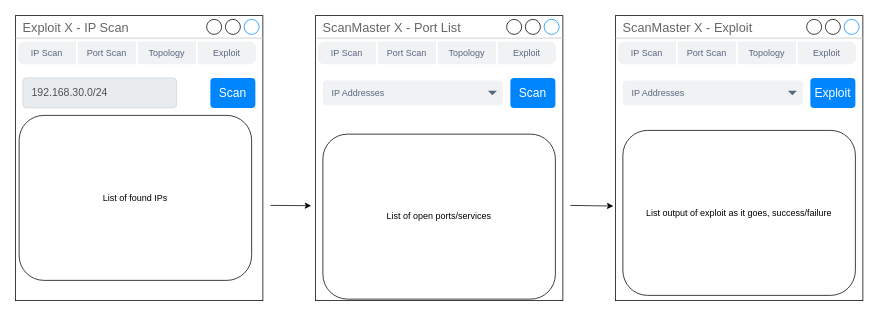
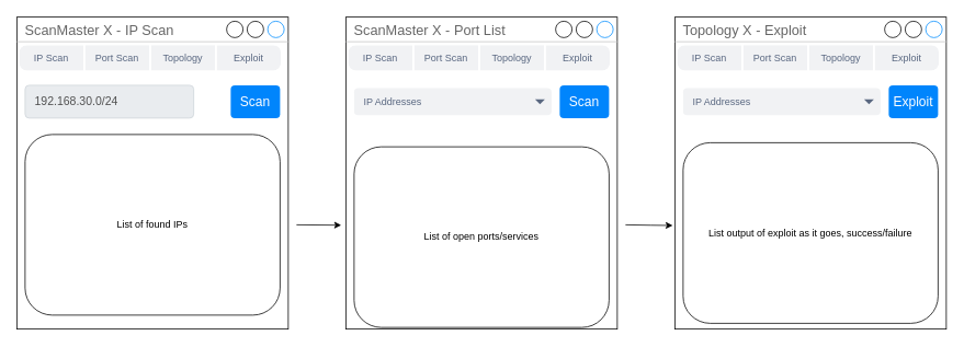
  <mxCell id="0" />
  <mxCell id="1" parent="0" />
- <mxCell id="2" value="Exploit X - IP Scan" style="strokeWidth=1;shadow=0;dashed=0;align=center;html=1;shape=mxgraph.mockup.containers.window;align=left;verticalAlign=top;spacingLeft=8;strokeColor2=#008cff;strokeColor3=#c4c4c4;fontColor=#666666;mainText=;fontSize=17;labelBackgroundColor=none;whiteSpace=wrap;" parent="1" vertex="1"><mxGeometry x="20" y="20" width="330" height="380" as="geometry" /></mxCell>
+ <mxCell id="2" value="ScanMaster X - IP Scan" style="strokeWidth=1;shadow=0;dashed=0;align=center;html=1;shape=mxgraph.mockup.containers.window;align=left;verticalAlign=top;spacingLeft=8;strokeColor2=#008cff;strokeColor3=#c4c4c4;fontColor=#666666;mainText=;fontSize=17;labelBackgroundColor=none;whiteSpace=wrap;" parent="1" vertex="1"><mxGeometry x="20" y="20" width="330" height="380" as="geometry" /></mxCell>
  <mxCell id="3" value="192.168.30.0/24" style="html=1;shadow=0;dashed=0;shape=mxgraph.bootstrap.rrect;rSize=5;strokeColor=#CED4DA;strokeWidth=1;fillColor=#E9ECEF;fontColor=#505050;whiteSpace=wrap;align=left;verticalAlign=middle;spacingLeft=10;fontSize=14;" parent="1" vertex="1"><mxGeometry x="30" y="103" width="205" height="40" as="geometry" /></mxCell>
  <mxCell id="4" value="" style="strokeWidth=1;shadow=0;dashed=0;align=center;html=1;shape=mxgraph.mockup.rrect;rSize=10;fillColor=#F1F2F4;strokeColor=#ffffff;strokeWidth=2" parent="1" vertex="1"><mxGeometry x="22" y="53" width="320" height="33" as="geometry" /></mxCell>
  <mxCell id="5" value="Port Scan" style="rounded=0;fontSize=12;fontColor=#596780;fontStyle=0;fillColor=none;strokeColor=#ffffff;strokeWidth=2;resizeHeight=1;whiteSpace=wrap;html=1;" parent="4" vertex="1"><mxGeometry width="80" height="33" relative="1" as="geometry"><mxPoint x="80" as="offset" /></mxGeometry></mxCell>
  <mxCell id="6" value="Topology" style="rounded=0;fontSize=12;fontColor=#596780;fontStyle=0;fillColor=none;strokeColor=#ffffff;strokeWidth=2;resizeHeight=1;whiteSpace=wrap;html=1;" parent="4" vertex="1"><mxGeometry width="80" height="33" relative="1" as="geometry"><mxPoint x="160" as="offset" /></mxGeometry></mxCell>
  <mxCell id="7" value="Exploit" style="strokeWidth=1;shadow=0;dashed=0;align=center;html=1;shape=mxgraph.mockup.rightButton;rSize=10;fontSize=12;fontColor=#596780;fontStyle=0;fillColor=none;strokeColor=#ffffff;strokeWidth=2;resizeHeight=1;whiteSpace=wrap;" parent="4" vertex="1"><mxGeometry x="1" width="80" height="33" relative="1" as="geometry"><mxPoint x="-80" as="offset" /></mxGeometry></mxCell>
  <mxCell id="8" value="IP Scan" style="strokeWidth=1;shadow=0;dashed=0;align=center;html=1;shape=mxgraph.mockup.leftButton;rSize=10;fontSize=12;fontColor=#596780;fontStyle=0;fillColor=none;strokeColor=#ffffff;strokeWidth=2;resizeHeight=1;whiteSpace=wrap;" parent="4" vertex="1"><mxGeometry width="80" height="33" relative="1" as="geometry" /></mxCell>
  <mxCell id="9" value="Scan" style="html=1;shadow=0;dashed=0;shape=mxgraph.bootstrap.rrect;rSize=5;strokeColor=none;strokeWidth=1;fillColor=#0085FC;fontColor=#FFFFFF;whiteSpace=wrap;align=center;verticalAlign=middle;spacingLeft=0;fontStyle=0;fontSize=16;spacing=5;" parent="1" vertex="1"><mxGeometry x="280" y="103" width="60" height="40" as="geometry" /></mxCell>
- <mxCell id="10" value="List of found IPs" style="rounded=1;whiteSpace=wrap;html=1;" parent="1" vertex="1"><mxGeometry x="25" y="153" width="310" height="220" as="geometry" /></mxCell>
+ <mxCell id="10" value="List of found IPs" style="rounded=1;whiteSpace=wrap;html=1;" parent="1" vertex="1"><mxGeometry x="30" y="163" width="310" height="220" as="geometry" /></mxCell>
  <mxCell id="11" value="ScanMaster X - Port List" style="strokeWidth=1;shadow=0;dashed=0;align=center;html=1;shape=mxgraph.mockup.containers.window;align=left;verticalAlign=top;spacingLeft=8;strokeColor2=#008cff;strokeColor3=#c4c4c4;fontColor=#666666;mainText=;fontSize=17;labelBackgroundColor=none;whiteSpace=wrap;" parent="1" vertex="1"><mxGeometry x="420" y="20" width="330" height="380" as="geometry" /></mxCell>
  <mxCell id="12" value="" style="strokeWidth=1;shadow=0;dashed=0;align=center;html=1;shape=mxgraph.mockup.rrect;rSize=10;fillColor=#F1F2F4;strokeColor=#ffffff;strokeWidth=2" parent="1" vertex="1"><mxGeometry x="422" y="53" width="320" height="33" as="geometry" /></mxCell>
  <mxCell id="13" value="Port Scan" style="rounded=0;fontSize=12;fontColor=#596780;fontStyle=0;fillColor=none;strokeColor=#ffffff;strokeWidth=2;resizeHeight=1;whiteSpace=wrap;html=1;" parent="12" vertex="1"><mxGeometry width="80" height="33" relative="1" as="geometry"><mxPoint x="80" as="offset" /></mxGeometry></mxCell>
  <mxCell id="14" value="Topology" style="rounded=0;fontSize=12;fontColor=#596780;fontStyle=0;fillColor=none;strokeColor=#ffffff;strokeWidth=2;resizeHeight=1;whiteSpace=wrap;html=1;" parent="12" vertex="1"><mxGeometry width="80" height="33" relative="1" as="geometry"><mxPoint x="160" as="offset" /></mxGeometry></mxCell>
  <mxCell id="15" value="Exploit" style="strokeWidth=1;shadow=0;dashed=0;align=center;html=1;shape=mxgraph.mockup.rightButton;rSize=10;fontSize=12;fontColor=#596780;fontStyle=0;fillColor=none;strokeColor=#ffffff;strokeWidth=2;resizeHeight=1;whiteSpace=wrap;" parent="12" vertex="1"><mxGeometry x="1" width="80" height="33" relative="1" as="geometry"><mxPoint x="-80" as="offset" /></mxGeometry></mxCell>
  <mxCell id="16" value="IP Scan" style="strokeWidth=1;shadow=0;dashed=0;align=center;html=1;shape=mxgraph.mockup.leftButton;rSize=10;fontSize=12;fontColor=#596780;fontStyle=0;fillColor=none;strokeColor=#ffffff;strokeWidth=2;resizeHeight=1;whiteSpace=wrap;" parent="12" vertex="1"><mxGeometry width="80" height="33" relative="1" as="geometry" /></mxCell>
  <mxCell id="17" value="Scan" style="html=1;shadow=0;dashed=0;shape=mxgraph.bootstrap.rrect;rSize=5;strokeColor=none;strokeWidth=1;fillColor=#0085FC;fontColor=#FFFFFF;whiteSpace=wrap;align=center;verticalAlign=middle;spacingLeft=0;fontStyle=0;fontSize=16;spacing=5;" parent="1" vertex="1"><mxGeometry x="680" y="103" width="60" height="40" as="geometry" /></mxCell>
  <mxCell id="18" value="List of open ports/services" style="rounded=1;whiteSpace=wrap;html=1;" parent="1" vertex="1"><mxGeometry x="430" y="178" width="310" height="220" as="geometry" /></mxCell>
- <mxCell id="19" value="ScanMaster X - Exploit" style="strokeWidth=1;shadow=0;dashed=0;align=center;html=1;shape=mxgraph.mockup.containers.window;align=left;verticalAlign=top;spacingLeft=8;strokeColor2=#008cff;strokeColor3=#c4c4c4;fontColor=#666666;mainText=;fontSize=17;labelBackgroundColor=none;whiteSpace=wrap;" parent="1" vertex="1"><mxGeometry x="820" y="20" width="330" height="380" as="geometry" /></mxCell>
+ <mxCell id="19" value="Topology X - Exploit" style="strokeWidth=1;shadow=0;dashed=0;align=center;html=1;shape=mxgraph.mockup.containers.window;align=left;verticalAlign=top;spacingLeft=8;strokeColor2=#008cff;strokeColor3=#c4c4c4;fontColor=#666666;mainText=;fontSize=17;labelBackgroundColor=none;whiteSpace=wrap;" parent="1" vertex="1"><mxGeometry x="820" y="20" width="330" height="380" as="geometry" /></mxCell>
  <mxCell id="20" value="" style="strokeWidth=1;shadow=0;dashed=0;align=center;html=1;shape=mxgraph.mockup.rrect;rSize=10;fillColor=#F1F2F4;strokeColor=#ffffff;strokeWidth=2" parent="1" vertex="1"><mxGeometry x="822" y="53" width="320" height="33" as="geometry" /></mxCell>
  <mxCell id="21" value="Port Scan" style="rounded=0;fontSize=12;fontColor=#596780;fontStyle=0;fillColor=none;strokeColor=#ffffff;strokeWidth=2;resizeHeight=1;whiteSpace=wrap;html=1;" parent="20" vertex="1"><mxGeometry width="80" height="33" relative="1" as="geometry"><mxPoint x="80" as="offset" /></mxGeometry></mxCell>
  <mxCell id="22" value="Topology" style="rounded=0;fontSize=12;fontColor=#596780;fontStyle=0;fillColor=none;strokeColor=#ffffff;strokeWidth=2;resizeHeight=1;whiteSpace=wrap;html=1;" parent="20" vertex="1"><mxGeometry width="80" height="33" relative="1" as="geometry"><mxPoint x="160" as="offset" /></mxGeometry></mxCell>
  <mxCell id="23" value="Exploit" style="strokeWidth=1;shadow=0;dashed=0;align=center;html=1;shape=mxgraph.mockup.rightButton;rSize=10;fontSize=12;fontColor=#596780;fontStyle=0;fillColor=none;strokeColor=#ffffff;strokeWidth=2;resizeHeight=1;whiteSpace=wrap;" parent="20" vertex="1"><mxGeometry x="1" width="80" height="33" relative="1" as="geometry"><mxPoint x="-80" as="offset" /></mxGeometry></mxCell>
  <mxCell id="24" value="IP Scan" style="strokeWidth=1;shadow=0;dashed=0;align=center;html=1;shape=mxgraph.mockup.leftButton;rSize=10;fontSize=12;fontColor=#596780;fontStyle=0;fillColor=none;strokeColor=#ffffff;strokeWidth=2;resizeHeight=1;whiteSpace=wrap;" parent="20" vertex="1"><mxGeometry width="80" height="33" relative="1" as="geometry" /></mxCell>
  <mxCell id="25" value="Exploit" style="html=1;shadow=0;dashed=0;shape=mxgraph.bootstrap.rrect;rSize=5;strokeColor=none;strokeWidth=1;fillColor=#0085FC;fontColor=#FFFFFF;whiteSpace=wrap;align=center;verticalAlign=middle;spacingLeft=0;fontStyle=0;fontSize=16;spacing=5;" parent="1" vertex="1"><mxGeometry x="1080" y="103" width="60" height="40" as="geometry" /></mxCell>
  <mxCell id="26" value="List output of exploit as it goes, success/failure" style="rounded=1;whiteSpace=wrap;html=1;" parent="1" vertex="1"><mxGeometry x="830" y="173" width="310" height="220" as="geometry" /></mxCell>
  <mxCell id="27" value="IP Addresses" style="rounded=1;fillColor=#F1F2F4;strokeColor=none;html=1;whiteSpace=wrap;fontColor=#596780;align=left;fontSize=12;spacingLeft=10;sketch=0;" vertex="1" parent="1"><mxGeometry x="430" y="106.5" width="240" height="33" as="geometry" /></mxCell>
  <mxCell id="28" value="" style="shape=triangle;direction=south;fillColor=#596780;strokeColor=none;html=1;sketch=0;" vertex="1" parent="27"><mxGeometry x="1" y="0.5" width="12" height="6" relative="1" as="geometry"><mxPoint x="-20" y="-3" as="offset" /></mxGeometry></mxCell>
  <mxCell id="29" value="IP Addresses" style="rounded=1;fillColor=#F1F2F4;strokeColor=none;html=1;whiteSpace=wrap;fontColor=#596780;align=left;fontSize=12;spacingLeft=10;sketch=0;" vertex="1" parent="1"><mxGeometry x="830" y="106.5" width="240" height="33" as="geometry" /></mxCell>
  <mxCell id="30" value="" style="shape=triangle;direction=south;fillColor=#596780;strokeColor=none;html=1;sketch=0;" vertex="1" parent="29"><mxGeometry x="1" y="0.5" width="12" height="6" relative="1" as="geometry"><mxPoint x="-20" y="-3" as="offset" /></mxGeometry></mxCell>
  <mxCell id="31" style="edgeStyle=orthogonalEdgeStyle;rounded=0;orthogonalLoop=1;jettySize=auto;html=1;entryX=-0.017;entryY=0.667;entryDx=0;entryDy=0;entryPerimeter=0;" edge="1" parent="1" target="11"><mxGeometry relative="1" as="geometry"><mxPoint x="360" y="273" as="sourcePoint" /></mxGeometry></mxCell>
  <mxCell id="32" style="edgeStyle=orthogonalEdgeStyle;rounded=0;orthogonalLoop=1;jettySize=auto;html=1;entryX=-0.008;entryY=0.668;entryDx=0;entryDy=0;entryPerimeter=0;" edge="1" parent="1" target="19"><mxGeometry relative="1" as="geometry"><mxPoint x="760" y="273" as="sourcePoint" /></mxGeometry></mxCell>
